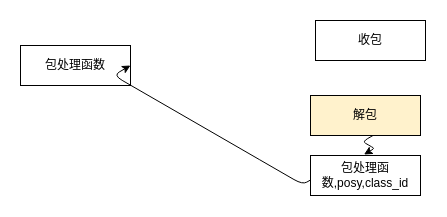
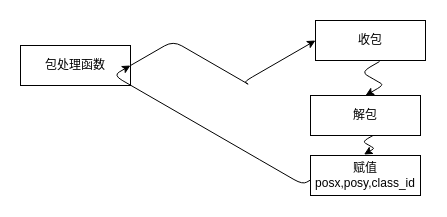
  <mxCell id="0" />
  <mxCell id="1" parent="0" />
+ <mxCell id="2" style="edgeStyle=isometricEdgeStyle;html=1;exitX=1;exitY=0.5;exitDx=0;exitDy=0;entryX=0;entryY=0.5;entryDx=0;entryDy=0;" edge="1" parent="1" source="3" target="4"><mxGeometry relative="1" as="geometry"><Array as="points"><mxPoint x="250" y="85" /></Array></mxGeometry></mxCell>
  <mxCell id="3" value="包处理函数" style="whiteSpace=wrap;html=1;" vertex="1" parent="1"><mxGeometry x="20" y="45" width="110" height="40" as="geometry" /></mxCell>
  <mxCell id="4" value="收包" style="whiteSpace=wrap;html=1;" vertex="1" parent="1"><mxGeometry x="315" y="20" width="110" height="40" as="geometry" /></mxCell>
- <mxCell id="5" value="解包" style="whiteSpace=wrap;html=1;fillColor=#fff2cc;" vertex="1" parent="1"><mxGeometry x="310" y="95" width="110" height="40" as="geometry" /></mxCell>
- <mxCell id="6" value="包处理函数,posy,class_id" style="whiteSpace=wrap;html=1;" vertex="1" parent="1"><mxGeometry x="310" y="155" width="110" height="40" as="geometry" /></mxCell>
+ <mxCell id="5" value="解包" style="whiteSpace=wrap;html=1;" vertex="1" parent="1"><mxGeometry x="310" y="95" width="110" height="40" as="geometry" /></mxCell>
+ <mxCell id="6" value="赋值posx,posy,class_id" style="whiteSpace=wrap;html=1;" vertex="1" parent="1"><mxGeometry x="310" y="155" width="110" height="40" as="geometry" /></mxCell>
+ <mxCell id="7" style="edgeStyle=isometricEdgeStyle;html=1;exitX=0.582;exitY=1.026;exitDx=0;exitDy=0;exitPerimeter=0;entryX=0.5;entryY=0;entryDx=0;entryDy=0;" edge="1" parent="1" source="4" target="5"><mxGeometry relative="1" as="geometry"><mxPoint x="250" y="115" as="sourcePoint" /><mxPoint x="320" y="65" as="targetPoint" /><Array as="points" /></mxGeometry></mxCell>
  <mxCell id="8" style="edgeStyle=isometricEdgeStyle;html=1;exitX=0.004;exitY=0.606;exitDx=0;exitDy=0;entryX=1;entryY=0.5;entryDx=0;entryDy=0;exitPerimeter=0;" edge="1" parent="1" source="6" target="3"><mxGeometry relative="1" as="geometry"><mxPoint x="340.13" y="184.02" as="sourcePoint" /><mxPoint x="222.81" y="135" as="targetPoint" /><Array as="points"><mxPoint x="250.13" y="154.02" /><mxPoint x="290.13" y="164.02" /></Array></mxGeometry></mxCell>
  <mxCell id="9" style="edgeStyle=isometricEdgeStyle;html=1;exitX=0.582;exitY=1.026;exitDx=0;exitDy=0;exitPerimeter=0;entryX=0.5;entryY=0;entryDx=0;entryDy=0;" edge="1" parent="1"><mxGeometry relative="1" as="geometry"><mxPoint x="372.48" y="135" as="sourcePoint" /><mxPoint x="363.48" y="154" as="targetPoint" /><Array as="points" /></mxGeometry></mxCell>
